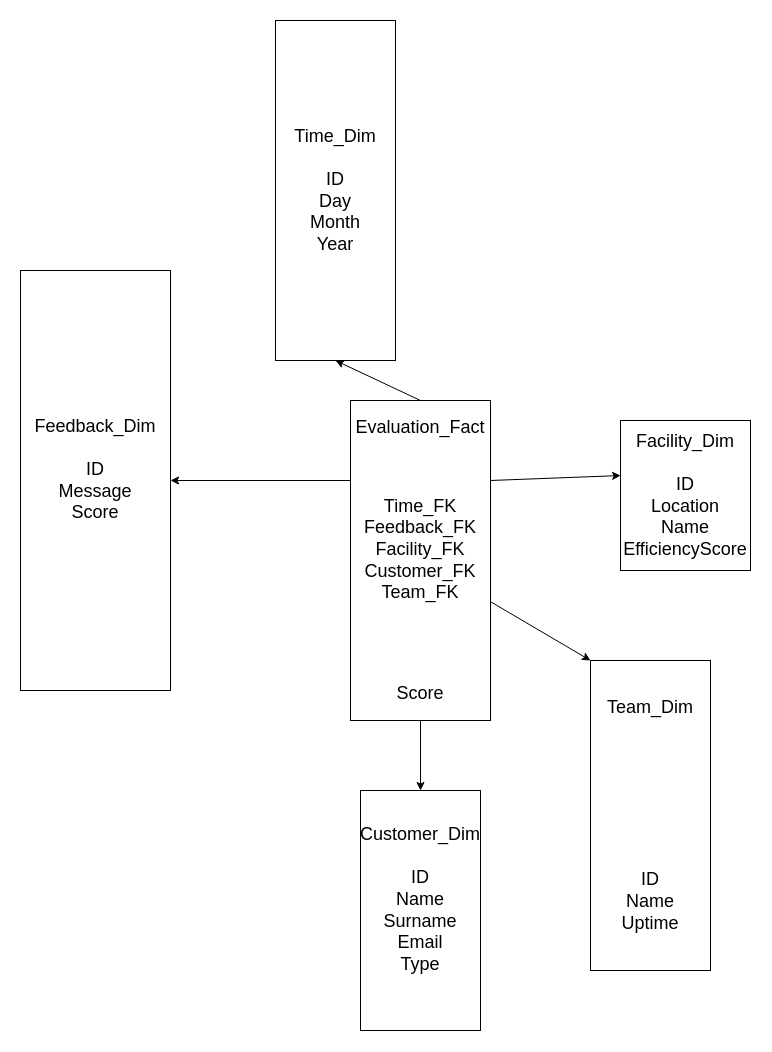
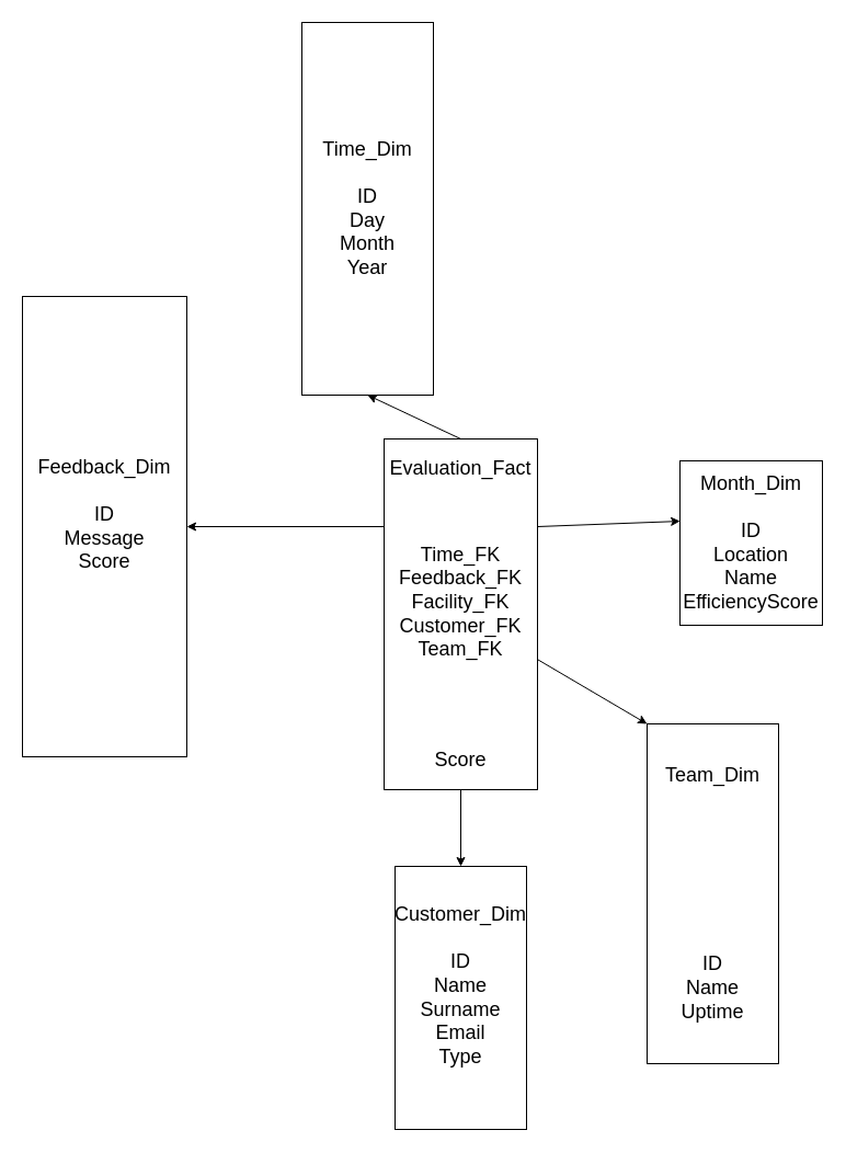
  <mxCell id="0" />
  <mxCell id="1" parent="0" />
  <mxCell id="2" value="&lt;font style=&quot;font-size: 18px;&quot;&gt;Evaluation_Fact&lt;/font&gt;&lt;div&gt;&lt;font style=&quot;font-size: 18px;&quot;&gt;&lt;br&gt;&lt;/font&gt;&lt;/div&gt;&lt;div&gt;&lt;br&gt;&lt;/div&gt;&lt;div&gt;&lt;font style=&quot;font-size: 18px;&quot;&gt;&lt;br&gt;&lt;/font&gt;&lt;/div&gt;&lt;div&gt;&lt;font style=&quot;font-size: 18px;&quot;&gt;Time_FK&lt;/font&gt;&lt;/div&gt;&lt;div&gt;&lt;font style=&quot;font-size: 18px;&quot;&gt;Feedback_FK&lt;/font&gt;&lt;/div&gt;&lt;div&gt;&lt;font style=&quot;font-size: 18px;&quot;&gt;Facility_FK&lt;/font&gt;&lt;/div&gt;&lt;div&gt;&lt;font style=&quot;font-size: 18px;&quot;&gt;Customer_FK&lt;/font&gt;&lt;/div&gt;&lt;div&gt;&lt;font style=&quot;font-size: 18px;&quot;&gt;Team_FK&lt;/font&gt;&lt;/div&gt;&lt;div&gt;&lt;font style=&quot;font-size: 18px;&quot;&gt;&lt;br&gt;&lt;/font&gt;&lt;/div&gt;&lt;div&gt;&lt;br&gt;&lt;/div&gt;&lt;div&gt;&lt;font style=&quot;font-size: 18px;&quot;&gt;&lt;br&gt;&lt;/font&gt;&lt;/div&gt;&lt;div&gt;&lt;font style=&quot;font-size: 18px;&quot;&gt;&lt;br&gt;&lt;/font&gt;&lt;/div&gt;&lt;div&gt;&lt;font style=&quot;font-size: 18px;&quot;&gt;Score&lt;/font&gt;&lt;/div&gt;" style="rounded=0;whiteSpace=wrap;html=1;" parent="1" vertex="1"><mxGeometry x="350" y="400" width="140" height="320" as="geometry" /></mxCell>
  <mxCell id="3" value="Feedback_Dim&lt;div&gt;&lt;br&gt;&lt;/div&gt;&lt;div&gt;ID&lt;/div&gt;&lt;div&gt;&lt;span style=&quot;background-color: transparent; color: light-dark(rgb(0, 0, 0), rgb(255, 255, 255));&quot;&gt;Message&lt;/span&gt;&lt;/div&gt;&lt;div&gt;&lt;span style=&quot;background-color: transparent; color: light-dark(rgb(0, 0, 0), rgb(255, 255, 255));&quot;&gt;Score&lt;/span&gt;&lt;/div&gt;&lt;div&gt;&lt;br&gt;&lt;/div&gt;" style="rounded=0;whiteSpace=wrap;html=1;fontSize=18;" parent="1" vertex="1"><mxGeometry x="20" y="270" width="150" height="420" as="geometry" /></mxCell>
  <mxCell id="4" value="" style="endArrow=classic;html=1;rounded=0;exitX=0;exitY=0.25;exitDx=0;exitDy=0;" parent="1" source="2" target="3" edge="1"><mxGeometry width="50" height="50" relative="1" as="geometry"><mxPoint x="290" y="610" as="sourcePoint" /><mxPoint x="340" y="560" as="targetPoint" /></mxGeometry></mxCell>
  <mxCell id="5" value="Time_Dim&lt;div&gt;&lt;br&gt;&lt;/div&gt;&lt;div&gt;ID&lt;/div&gt;&lt;div&gt;Day&lt;/div&gt;&lt;div&gt;Month&lt;/div&gt;&lt;div&gt;Year&lt;/div&gt;" style="rounded=0;whiteSpace=wrap;html=1;fontSize=18;" parent="1" vertex="1"><mxGeometry x="275" y="20" width="120" height="340" as="geometry" /></mxCell>
  <mxCell id="6" value="" style="endArrow=classic;html=1;rounded=0;exitX=0.5;exitY=0;exitDx=0;exitDy=0;entryX=0.5;entryY=1;entryDx=0;entryDy=0;" parent="1" source="2" target="5" edge="1"><mxGeometry width="50" height="50" relative="1" as="geometry"><mxPoint x="410" y="380" as="sourcePoint" /><mxPoint x="460" as="targetPoint" y="330" /></mxGeometry></mxCell>
- <mxCell id="7" value="Facility_Dim&lt;div&gt;&lt;br&gt;&lt;/div&gt;&lt;div&gt;ID&lt;/div&gt;&lt;div&gt;&lt;span style=&quot;background-color: transparent; color: light-dark(rgb(0, 0, 0), rgb(255, 255, 255));&quot;&gt;Location&lt;/span&gt;&lt;/div&gt;&lt;div&gt;&lt;span style=&quot;background-color: transparent; color: light-dark(rgb(0, 0, 0), rgb(255, 255, 255));&quot;&gt;Name&lt;/span&gt;&lt;/div&gt;&lt;div&gt;&lt;span style=&quot;background-color: transparent; color: light-dark(rgb(0, 0, 0), rgb(255, 255, 255));&quot;&gt;EfficiencyScore&lt;/span&gt;&lt;/div&gt;" style="rounded=0;whiteSpace=wrap;html=1;fontSize=18;" parent="1" vertex="1"><mxGeometry x="620" y="420" width="130" height="150" as="geometry" /></mxCell>
+ <mxCell id="7" value="Month_Dim&lt;div&gt;&lt;br&gt;&lt;/div&gt;&lt;div&gt;ID&lt;/div&gt;&lt;div&gt;&lt;span style=&quot;background-color: transparent; color: light-dark(rgb(0, 0, 0), rgb(255, 255, 255));&quot;&gt;Location&lt;/span&gt;&lt;/div&gt;&lt;div&gt;&lt;span style=&quot;background-color: transparent; color: light-dark(rgb(0, 0, 0), rgb(255, 255, 255));&quot;&gt;Name&lt;/span&gt;&lt;/div&gt;&lt;div&gt;&lt;span style=&quot;background-color: transparent; color: light-dark(rgb(0, 0, 0), rgb(255, 255, 255));&quot;&gt;EfficiencyScore&lt;/span&gt;&lt;/div&gt;" style="rounded=0;whiteSpace=wrap;html=1;fontSize=18;" parent="1" vertex="1"><mxGeometry x="620" y="420" width="130" height="150" as="geometry" /></mxCell>
  <mxCell id="8" value="" style="endArrow=classic;html=1;rounded=0;entryX=0.001;entryY=0.367;entryDx=0;entryDy=0;entryPerimeter=0;exitX=1;exitY=0.25;exitDx=0;exitDy=0;" parent="1" source="2" target="7" edge="1"><mxGeometry width="50" height="50" relative="1" as="geometry"><mxPoint x="360" y="540" as="sourcePoint" /><mxPoint x="410" y="490" as="targetPoint" /></mxGeometry></mxCell>
  <mxCell id="9" value="Customer_Dim&lt;div&gt;&lt;br&gt;&lt;/div&gt;&lt;div&gt;ID&lt;/div&gt;&lt;div&gt;Name&lt;/div&gt;&lt;div&gt;Surname&lt;/div&gt;&lt;div&gt;Email&lt;/div&gt;&lt;div&gt;Type&lt;/div&gt;&lt;div&gt;&lt;br&gt;&lt;/div&gt;" style="rounded=0;whiteSpace=wrap;html=1;fontSize=18;" parent="1" vertex="1"><mxGeometry x="360" y="790" width="120" height="240" as="geometry" /></mxCell>
  <mxCell id="10" value="" style="endArrow=classic;html=1;rounded=0;exitX=0.5;exitY=1;exitDx=0;exitDy=0;entryX=0.5;entryY=0;entryDx=0;entryDy=0;" parent="1" source="2" target="9" edge="1"><mxGeometry width="50" height="50" relative="1" as="geometry"><mxPoint x="550" y="800" as="sourcePoint" /><mxPoint x="600" y="750" as="targetPoint" /></mxGeometry></mxCell>
  <mxCell id="11" value="Team_Dim&lt;div&gt;&lt;br&gt;&lt;/div&gt;&lt;div&gt;&lt;br&gt;&lt;/div&gt;&lt;div&gt;&lt;br&gt;&lt;/div&gt;&lt;div&gt;&lt;br&gt;&lt;/div&gt;&lt;div&gt;&lt;br&gt;&lt;/div&gt;&lt;div&gt;&lt;br&gt;&lt;/div&gt;&lt;div&gt;&lt;br&gt;&lt;/div&gt;&lt;div&gt;ID&lt;/div&gt;&lt;div&gt;Name&lt;/div&gt;&lt;div&gt;Uptime&lt;/div&gt;" style="rounded=0;whiteSpace=wrap;html=1;fontSize=18;" parent="1" vertex="1"><mxGeometry x="590" y="660" width="120" height="310" as="geometry" /></mxCell>
  <mxCell id="12" value="" style="endArrow=classic;html=1;rounded=0;entryX=0;entryY=0;entryDx=0;entryDy=0;" parent="1" source="2" target="11" edge="1"><mxGeometry width="50" height="50" relative="1" as="geometry"><mxPoint x="600" y="680" as="sourcePoint" /><mxPoint x="650" y="630" as="targetPoint" /></mxGeometry></mxCell>
